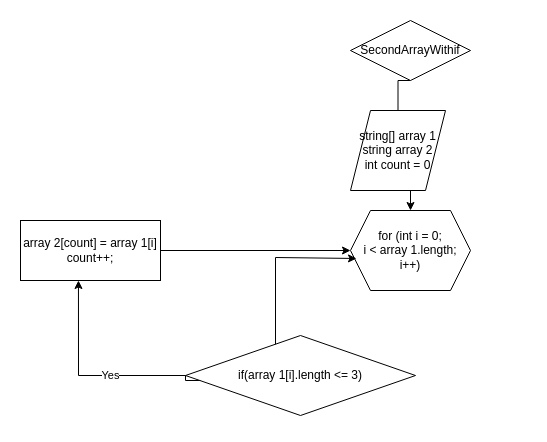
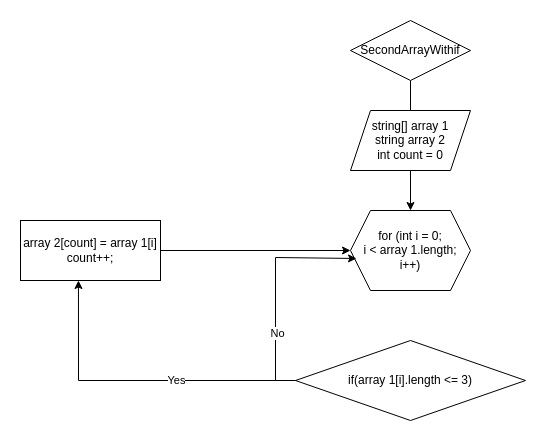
  <mxCell id="0" />
  <mxCell id="1" parent="0" />
  <mxCell id="2" style="edgeStyle=orthogonalEdgeStyle;rounded=0;orthogonalLoop=1;jettySize=auto;html=1;exitX=0.5;exitY=1;exitDx=0;exitDy=0;entryX=0.5;entryY=0;entryDx=0;entryDy=0;endArrow=none;" edge="1" parent="1" source="3" target="5"><mxGeometry relative="1" as="geometry" /></mxCell>
  <mxCell id="3" value="SecondArrayWithif" style="rhombus;whiteSpace=wrap;html=1;" vertex="1" parent="1"><mxGeometry x="350" width="120" height="60" as="geometry" y="20" /></mxCell>
  <mxCell id="4" style="edgeStyle=orthogonalEdgeStyle;rounded=0;orthogonalLoop=1;jettySize=auto;html=1;exitX=0.5;exitY=1;exitDx=0;exitDy=0;entryX=0.5;entryY=0;entryDx=0;entryDy=0;" edge="1" parent="1" source="5" target="6"><mxGeometry relative="1" as="geometry" /></mxCell>
- <mxCell id="5" value="&lt;div&gt;string[] array 1&lt;/div&gt;&lt;div&gt;string array 2&lt;/div&gt;&lt;div&gt;int count = 0&lt;br&gt;&lt;/div&gt;" style="shape=parallelogram;perimeter=parallelogramPerimeter;whiteSpace=wrap;html=1;fixedSize=1;" vertex="1" parent="1"><mxGeometry x="350" y="110" width="95" height="80" as="geometry" /></mxCell>
+ <mxCell id="5" value="&lt;div&gt;string[] array 1&lt;/div&gt;&lt;div&gt;string array 2&lt;/div&gt;&lt;div&gt;int count = 0&lt;br&gt;&lt;/div&gt;" style="shape=parallelogram;perimeter=parallelogramPerimeter;whiteSpace=wrap;html=1;fixedSize=1;" vertex="1" parent="1"><mxGeometry x="350" y="110" width="120" height="60" as="geometry" /></mxCell>
  <mxCell id="6" value="&lt;div&gt;for (int i = 0;&lt;/div&gt;&lt;div&gt;i &amp;lt; array 1.length;&lt;/div&gt;&lt;div&gt;i++)&lt;br&gt;&lt;/div&gt;" style="shape=hexagon;perimeter=hexagonPerimeter2;whiteSpace=wrap;html=1;fixedSize=1;" vertex="1" parent="1"><mxGeometry x="350" y="210" width="120" height="80" as="geometry" /></mxCell>
  <mxCell id="7" style="edgeStyle=orthogonalEdgeStyle;rounded=0;orthogonalLoop=1;jettySize=auto;html=1;exitX=1;exitY=0.5;exitDx=0;exitDy=0;entryX=0;entryY=0.5;entryDx=0;entryDy=0;" edge="1" parent="1" source="8" target="6"><mxGeometry relative="1" as="geometry" /></mxCell>
  <mxCell id="8" value="&lt;div&gt;array 2[count] = array 1[i]&lt;/div&gt;&lt;div&gt;count++;&lt;br&gt;&lt;/div&gt;" style="rounded=0;whiteSpace=wrap;html=1;" vertex="1" parent="1"><mxGeometry x="20" y="220" width="140" height="60" as="geometry" /></mxCell>
  <mxCell id="9" style="edgeStyle=orthogonalEdgeStyle;rounded=0;orthogonalLoop=1;jettySize=auto;html=1;exitX=0;exitY=0.5;exitDx=0;exitDy=0;entryX=0.414;entryY=1;entryDx=0;entryDy=0;entryPerimeter=0;" edge="1" parent="1" source="13" target="8"><mxGeometry relative="1" as="geometry" /></mxCell>
  <mxCell id="10" value="Yes" style="edgeLabel;html=1;align=center;verticalAlign=middle;resizable=0;points=[];" vertex="1" connectable="0" parent="9"><mxGeometry x="-0.243" y="-1" relative="1" as="geometry"><mxPoint as="offset" /></mxGeometry></mxCell>
  <mxCell id="11" style="edgeStyle=orthogonalEdgeStyle;rounded=0;orthogonalLoop=1;jettySize=auto;html=1;exitX=0;exitY=0.5;exitDx=0;exitDy=0;entryX=0.05;entryY=0.6;entryDx=0;entryDy=0;entryPerimeter=0;" edge="1" parent="1" source="13" target="6"><mxGeometry relative="1" as="geometry"><Array as="points"><mxPoint x="275" y="380" /><mxPoint x="275" y="257" /></Array></mxGeometry></mxCell>
  <mxCell id="12" value="No" style="edgeLabel;html=1;align=center;verticalAlign=middle;resizable=0;points=[];" vertex="1" connectable="0" parent="11"><mxGeometry x="-0.393" y="-1" relative="1" as="geometry"><mxPoint as="offset" /></mxGeometry></mxCell>
- <mxCell id="13" value="if(array 1[i].length &amp;lt;= 3)" style="rhombus;whiteSpace=wrap;html=1;" vertex="1" parent="1"><mxGeometry x="185" y="335" width="230" height="80" as="geometry" /></mxCell>
+ <mxCell id="13" value="if(array 1[i].length &amp;lt;= 3)" style="rhombus;whiteSpace=wrap;html=1;" vertex="1" parent="1"><mxGeometry x="295" y="340" width="230" height="80" as="geometry" /></mxCell>
